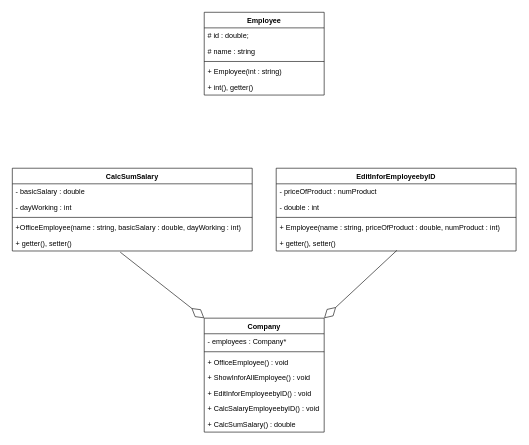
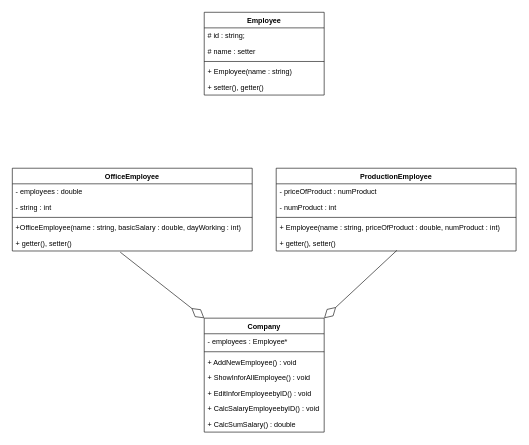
  <mxCell id="0" />
  <mxCell id="1" parent="0" />
  <mxCell id="2" value="Employee" style="swimlane;fontStyle=1;align=center;verticalAlign=top;childLayout=stackLayout;horizontal=1;startSize=26;horizontalStack=0;resizeParent=1;resizeParentMax=0;resizeLast=0;collapsible=1;marginBottom=0;" vertex="1" parent="1"><mxGeometry x="340" y="20" width="200" height="138" as="geometry" /></mxCell>
- <mxCell id="3" value="# id : double;" style="text;strokeColor=none;fillColor=none;align=left;verticalAlign=top;spacingLeft=4;spacingRight=4;overflow=hidden;rotatable=0;points=[[0,0.5],[1,0.5]];portConstraint=eastwest;" vertex="1" parent="2"><mxGeometry y="26" width="200" height="26" as="geometry" /></mxCell>
- <mxCell id="4" value="# name : string" style="text;strokeColor=none;fillColor=none;align=left;verticalAlign=top;spacingLeft=4;spacingRight=4;overflow=hidden;rotatable=0;points=[[0,0.5],[1,0.5]];portConstraint=eastwest;" vertex="1" parent="2"><mxGeometry y="52" width="200" height="26" as="geometry" /></mxCell>
+ <mxCell id="3" value="# id : string;" style="text;strokeColor=none;fillColor=none;align=left;verticalAlign=top;spacingLeft=4;spacingRight=4;overflow=hidden;rotatable=0;points=[[0,0.5],[1,0.5]];portConstraint=eastwest;" vertex="1" parent="2"><mxGeometry y="26" width="200" height="26" as="geometry" /></mxCell>
+ <mxCell id="4" value="# name : setter" style="text;strokeColor=none;fillColor=none;align=left;verticalAlign=top;spacingLeft=4;spacingRight=4;overflow=hidden;rotatable=0;points=[[0,0.5],[1,0.5]];portConstraint=eastwest;" vertex="1" parent="2"><mxGeometry y="52" width="200" height="26" as="geometry" /></mxCell>
  <mxCell id="5" value="" style="line;strokeWidth=1;fillColor=none;align=left;verticalAlign=middle;spacingTop=-1;spacingLeft=3;spacingRight=3;rotatable=0;labelPosition=right;points=[];portConstraint=eastwest;" vertex="1" parent="2"><mxGeometry y="78" width="200" height="8" as="geometry" /></mxCell>
- <mxCell id="6" value="+ Employee(int : string)" style="text;strokeColor=none;fillColor=none;align=left;verticalAlign=top;spacingLeft=4;spacingRight=4;overflow=hidden;rotatable=0;points=[[0,0.5],[1,0.5]];portConstraint=eastwest;" vertex="1" parent="2"><mxGeometry y="86" width="200" height="26" as="geometry" /></mxCell>
- <mxCell id="7" value="+ int(), getter()" style="text;strokeColor=none;fillColor=none;align=left;verticalAlign=top;spacingLeft=4;spacingRight=4;overflow=hidden;rotatable=0;points=[[0,0.5],[1,0.5]];portConstraint=eastwest;" vertex="1" parent="2"><mxGeometry y="112" width="200" height="26" as="geometry" /></mxCell>
- <mxCell id="8" value="CalcSumSalary" style="swimlane;fontStyle=1;align=center;verticalAlign=top;childLayout=stackLayout;horizontal=1;startSize=26;horizontalStack=0;resizeParent=1;resizeParentMax=0;resizeLast=0;collapsible=1;marginBottom=0;" vertex="1" parent="1"><mxGeometry y="280" width="400" height="138" as="geometry" x="20" /></mxCell>
- <mxCell id="9" value="- basicSalary : double" style="text;strokeColor=none;fillColor=none;align=left;verticalAlign=top;spacingLeft=4;spacingRight=4;overflow=hidden;rotatable=0;points=[[0,0.5],[1,0.5]];portConstraint=eastwest;" vertex="1" parent="8"><mxGeometry y="26" width="400" height="26" as="geometry" /></mxCell>
- <mxCell id="10" value="- dayWorking : int" style="text;strokeColor=none;fillColor=none;align=left;verticalAlign=top;spacingLeft=4;spacingRight=4;overflow=hidden;rotatable=0;points=[[0,0.5],[1,0.5]];portConstraint=eastwest;" vertex="1" parent="8"><mxGeometry y="52" width="400" height="26" as="geometry" /></mxCell>
+ <mxCell id="6" value="+ Employee(name : string)" style="text;strokeColor=none;fillColor=none;align=left;verticalAlign=top;spacingLeft=4;spacingRight=4;overflow=hidden;rotatable=0;points=[[0,0.5],[1,0.5]];portConstraint=eastwest;" vertex="1" parent="2"><mxGeometry y="86" width="200" height="26" as="geometry" /></mxCell>
+ <mxCell id="7" value="+ setter(), getter()" style="text;strokeColor=none;fillColor=none;align=left;verticalAlign=top;spacingLeft=4;spacingRight=4;overflow=hidden;rotatable=0;points=[[0,0.5],[1,0.5]];portConstraint=eastwest;" vertex="1" parent="2"><mxGeometry y="112" width="200" height="26" as="geometry" /></mxCell>
+ <mxCell id="8" value="OfficeEmployee" style="swimlane;fontStyle=1;align=center;verticalAlign=top;childLayout=stackLayout;horizontal=1;startSize=26;horizontalStack=0;resizeParent=1;resizeParentMax=0;resizeLast=0;collapsible=1;marginBottom=0;" vertex="1" parent="1"><mxGeometry y="280" width="400" height="138" as="geometry" x="20" /></mxCell>
+ <mxCell id="9" value="- employees : double" style="text;strokeColor=none;fillColor=none;align=left;verticalAlign=top;spacingLeft=4;spacingRight=4;overflow=hidden;rotatable=0;points=[[0,0.5],[1,0.5]];portConstraint=eastwest;" vertex="1" parent="8"><mxGeometry y="26" width="400" height="26" as="geometry" /></mxCell>
+ <mxCell id="10" value="- string : int" style="text;strokeColor=none;fillColor=none;align=left;verticalAlign=top;spacingLeft=4;spacingRight=4;overflow=hidden;rotatable=0;points=[[0,0.5],[1,0.5]];portConstraint=eastwest;" vertex="1" parent="8"><mxGeometry y="52" width="400" height="26" as="geometry" /></mxCell>
  <mxCell id="11" value="" style="line;strokeWidth=1;fillColor=none;align=left;verticalAlign=middle;spacingTop=-1;spacingLeft=3;spacingRight=3;rotatable=0;labelPosition=right;points=[];portConstraint=eastwest;" vertex="1" parent="8"><mxGeometry y="78" width="400" height="8" as="geometry" /></mxCell>
  <mxCell id="12" value="+OfficeEmployee(name : string, basicSalary : double, dayWorking : int)" style="text;strokeColor=none;fillColor=none;align=left;verticalAlign=top;spacingLeft=4;spacingRight=4;overflow=hidden;rotatable=0;points=[[0,0.5],[1,0.5]];portConstraint=eastwest;" vertex="1" parent="8"><mxGeometry y="86" width="400" height="26" as="geometry" /></mxCell>
  <mxCell id="13" value="+ getter(), setter()" style="text;strokeColor=none;fillColor=none;align=left;verticalAlign=top;spacingLeft=4;spacingRight=4;overflow=hidden;rotatable=0;points=[[0,0.5],[1,0.5]];portConstraint=eastwest;" vertex="1" parent="8"><mxGeometry y="112" width="400" height="26" as="geometry" /></mxCell>
- <mxCell id="14" value="EditInforEmployeebyID" style="swimlane;fontStyle=1;align=center;verticalAlign=top;childLayout=stackLayout;horizontal=1;startSize=26;horizontalStack=0;resizeParent=1;resizeParentMax=0;resizeLast=0;collapsible=1;marginBottom=0;" vertex="1" parent="1"><mxGeometry x="460" y="280" width="400" height="138" as="geometry" /></mxCell>
+ <mxCell id="14" value="ProductionEmployee" style="swimlane;fontStyle=1;align=center;verticalAlign=top;childLayout=stackLayout;horizontal=1;startSize=26;horizontalStack=0;resizeParent=1;resizeParentMax=0;resizeLast=0;collapsible=1;marginBottom=0;" vertex="1" parent="1"><mxGeometry x="460" y="280" width="400" height="138" as="geometry" /></mxCell>
  <mxCell id="15" value="- priceOfProduct : numProduct" style="text;strokeColor=none;fillColor=none;align=left;verticalAlign=top;spacingLeft=4;spacingRight=4;overflow=hidden;rotatable=0;points=[[0,0.5],[1,0.5]];portConstraint=eastwest;" vertex="1" parent="14"><mxGeometry y="26" width="400" height="26" as="geometry" /></mxCell>
- <mxCell id="16" value="- double : int" style="text;strokeColor=none;fillColor=none;align=left;verticalAlign=top;spacingLeft=4;spacingRight=4;overflow=hidden;rotatable=0;points=[[0,0.5],[1,0.5]];portConstraint=eastwest;" vertex="1" parent="14"><mxGeometry y="52" width="400" height="26" as="geometry" /></mxCell>
+ <mxCell id="16" value="- numProduct : int" style="text;strokeColor=none;fillColor=none;align=left;verticalAlign=top;spacingLeft=4;spacingRight=4;overflow=hidden;rotatable=0;points=[[0,0.5],[1,0.5]];portConstraint=eastwest;" vertex="1" parent="14"><mxGeometry y="52" width="400" height="26" as="geometry" /></mxCell>
  <mxCell id="17" value="" style="line;strokeWidth=1;fillColor=none;align=left;verticalAlign=middle;spacingTop=-1;spacingLeft=3;spacingRight=3;rotatable=0;labelPosition=right;points=[];portConstraint=eastwest;" vertex="1" parent="14"><mxGeometry y="78" width="400" height="8" as="geometry" /></mxCell>
  <mxCell id="18" value="+ Employee(name : string, priceOfProduct : double, numProduct : int)" style="text;strokeColor=none;fillColor=none;align=left;verticalAlign=top;spacingLeft=4;spacingRight=4;overflow=hidden;rotatable=0;points=[[0,0.5],[1,0.5]];portConstraint=eastwest;" vertex="1" parent="14"><mxGeometry y="86" width="400" height="26" as="geometry" /></mxCell>
  <mxCell id="19" value="+ getter(), setter()" style="text;strokeColor=none;fillColor=none;align=left;verticalAlign=top;spacingLeft=4;spacingRight=4;overflow=hidden;rotatable=0;points=[[0,0.5],[1,0.5]];portConstraint=eastwest;" vertex="1" parent="14"><mxGeometry y="112" width="400" height="26" as="geometry" /></mxCell>
  <mxCell id="20" value="Company" style="swimlane;fontStyle=1;align=center;verticalAlign=top;childLayout=stackLayout;horizontal=1;startSize=26;horizontalStack=0;resizeParent=1;resizeParentMax=0;resizeLast=0;collapsible=1;marginBottom=0;" vertex="1" parent="1"><mxGeometry x="340" y="530" width="200" height="190" as="geometry" /></mxCell>
- <mxCell id="21" value="- employees : Company*" style="text;strokeColor=none;fillColor=none;align=left;verticalAlign=top;spacingLeft=4;spacingRight=4;overflow=hidden;rotatable=0;points=[[0,0.5],[1,0.5]];portConstraint=eastwest;" vertex="1" parent="20"><mxGeometry y="26" width="200" height="26" as="geometry" /></mxCell>
+ <mxCell id="21" value="- employees : Employee*" style="text;strokeColor=none;fillColor=none;align=left;verticalAlign=top;spacingLeft=4;spacingRight=4;overflow=hidden;rotatable=0;points=[[0,0.5],[1,0.5]];portConstraint=eastwest;" vertex="1" parent="20"><mxGeometry y="26" width="200" height="26" as="geometry" /></mxCell>
  <mxCell id="22" value="" style="line;strokeWidth=1;fillColor=none;align=left;verticalAlign=middle;spacingTop=-1;spacingLeft=3;spacingRight=3;rotatable=0;labelPosition=right;points=[];portConstraint=eastwest;" vertex="1" parent="20"><mxGeometry y="52" width="200" height="8" as="geometry" /></mxCell>
- <mxCell id="23" value="+ OfficeEmployee() : void" style="text;strokeColor=none;fillColor=none;align=left;verticalAlign=top;spacingLeft=4;spacingRight=4;overflow=hidden;rotatable=0;points=[[0,0.5],[1,0.5]];portConstraint=eastwest;" vertex="1" parent="20"><mxGeometry y="60" width="200" height="26" as="geometry" /></mxCell>
+ <mxCell id="23" value="+ AddNewEmployee() : void" style="text;strokeColor=none;fillColor=none;align=left;verticalAlign=top;spacingLeft=4;spacingRight=4;overflow=hidden;rotatable=0;points=[[0,0.5],[1,0.5]];portConstraint=eastwest;" vertex="1" parent="20"><mxGeometry y="60" width="200" height="26" as="geometry" /></mxCell>
  <mxCell id="24" value="+ ShowInforAllEmployee() : void" style="text;strokeColor=none;fillColor=none;align=left;verticalAlign=top;spacingLeft=4;spacingRight=4;overflow=hidden;rotatable=0;points=[[0,0.5],[1,0.5]];portConstraint=eastwest;" vertex="1" parent="20"><mxGeometry y="86" width="200" height="26" as="geometry" /></mxCell>
  <mxCell id="25" value="+ EditInforEmployeebyID() : void" style="text;strokeColor=none;fillColor=none;align=left;verticalAlign=top;spacingLeft=4;spacingRight=4;overflow=hidden;rotatable=0;points=[[0,0.5],[1,0.5]];portConstraint=eastwest;" vertex="1" parent="20"><mxGeometry y="112" width="200" height="26" as="geometry" /></mxCell>
  <mxCell id="26" value="+ CalcSalaryEmployeebyID() : void" style="text;strokeColor=none;fillColor=none;align=left;verticalAlign=top;spacingLeft=4;spacingRight=4;overflow=hidden;rotatable=0;points=[[0,0.5],[1,0.5]];portConstraint=eastwest;" vertex="1" parent="20"><mxGeometry y="138" width="200" height="26" as="geometry" /></mxCell>
  <mxCell id="27" value="+ CalcSumSalary() : double" style="text;strokeColor=none;fillColor=none;align=left;verticalAlign=top;spacingLeft=4;spacingRight=4;overflow=hidden;rotatable=0;points=[[0,0.5],[1,0.5]];portConstraint=eastwest;" vertex="1" parent="20"><mxGeometry y="164" width="200" height="26" as="geometry" /></mxCell>
  <mxCell id="28" value="" style="endArrow=diamondThin;endFill=0;endSize=24;html=1;rounded=0;exitX=0.45;exitY=1.077;exitDx=0;exitDy=0;exitPerimeter=0;entryX=0;entryY=0;entryDx=0;entryDy=0;" edge="1" parent="1" source="13" target="20"><mxGeometry width="160" relative="1" as="geometry"><mxPoint x="180" y="474" as="sourcePoint" /><mxPoint x="340" y="474" as="targetPoint" /></mxGeometry></mxCell>
  <mxCell id="29" value="" style="endArrow=diamondThin;endFill=0;endSize=24;html=1;rounded=0;entryX=1;entryY=0;entryDx=0;entryDy=0;exitX=0.503;exitY=0.962;exitDx=0;exitDy=0;exitPerimeter=0;" edge="1" parent="1" source="19" target="20"><mxGeometry width="160" relative="1" as="geometry"><mxPoint x="620" y="460" as="sourcePoint" /><mxPoint x="780" y="460" as="targetPoint" /></mxGeometry></mxCell>
